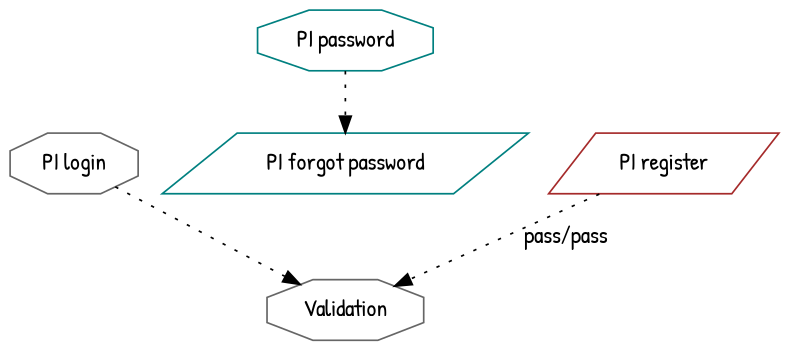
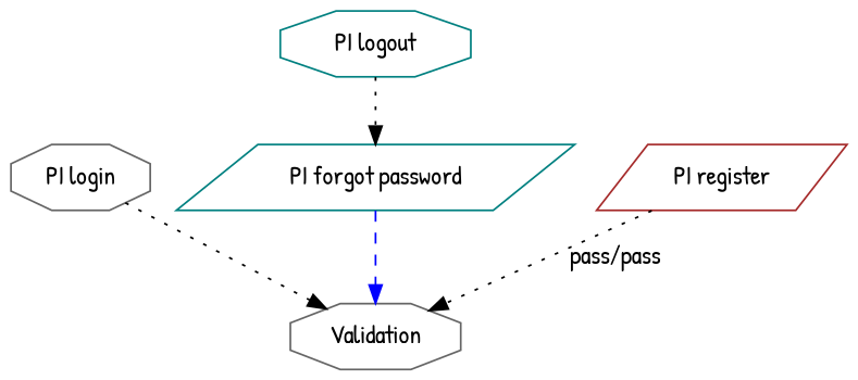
  digraph {
    fontname="Patrick Hand"
    node [color=gray40 fontname="Patrick Hand" shape=octagon]
    edge [fontname="Patrick Hand" style=dotted]
    "PI login"
    Validation
    "PI forgot password" [color=teal shape=parallelogram]
-   "PI logout" [color=teal label="PI password"]
+   "PI logout" [color=teal]
    "PI register" [color=brown shape=parallelogram]
    "PI login" -> Validation
+   "PI forgot password" -> Validation [color=blue style=dashed]
    "PI logout" -> "PI forgot password"
    "PI register" -> Validation [label="pass/pass"]
  }
